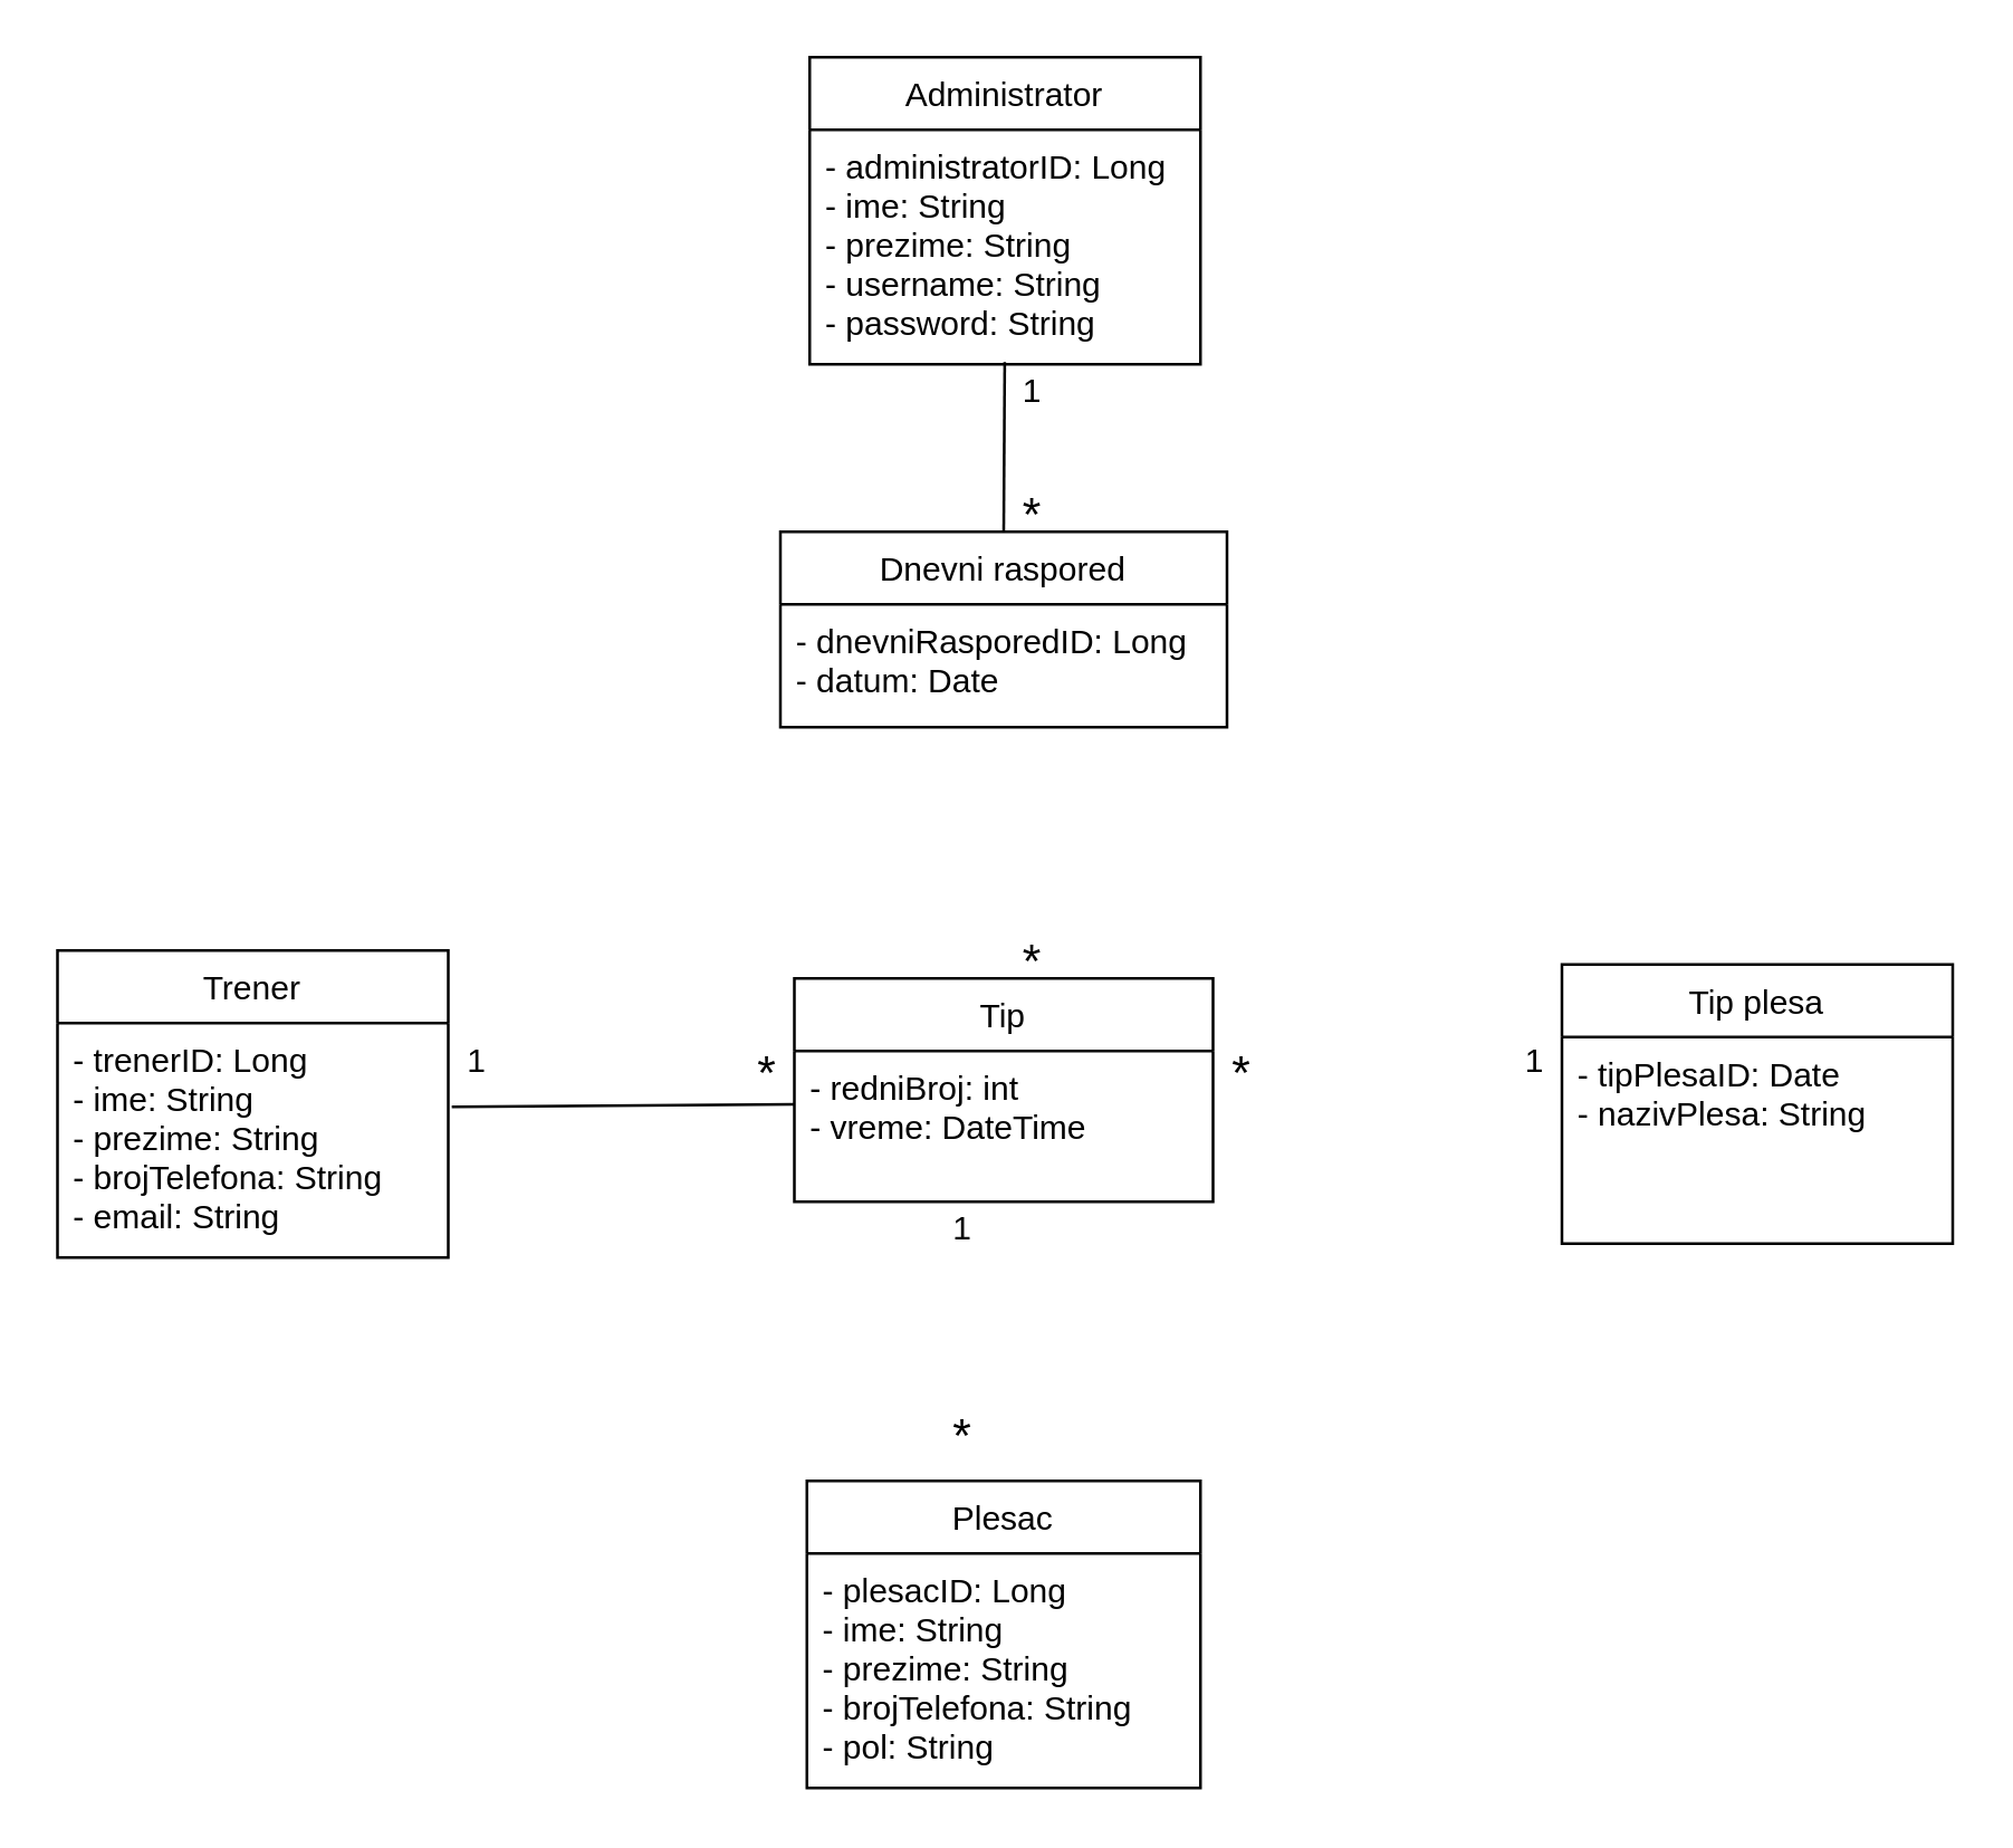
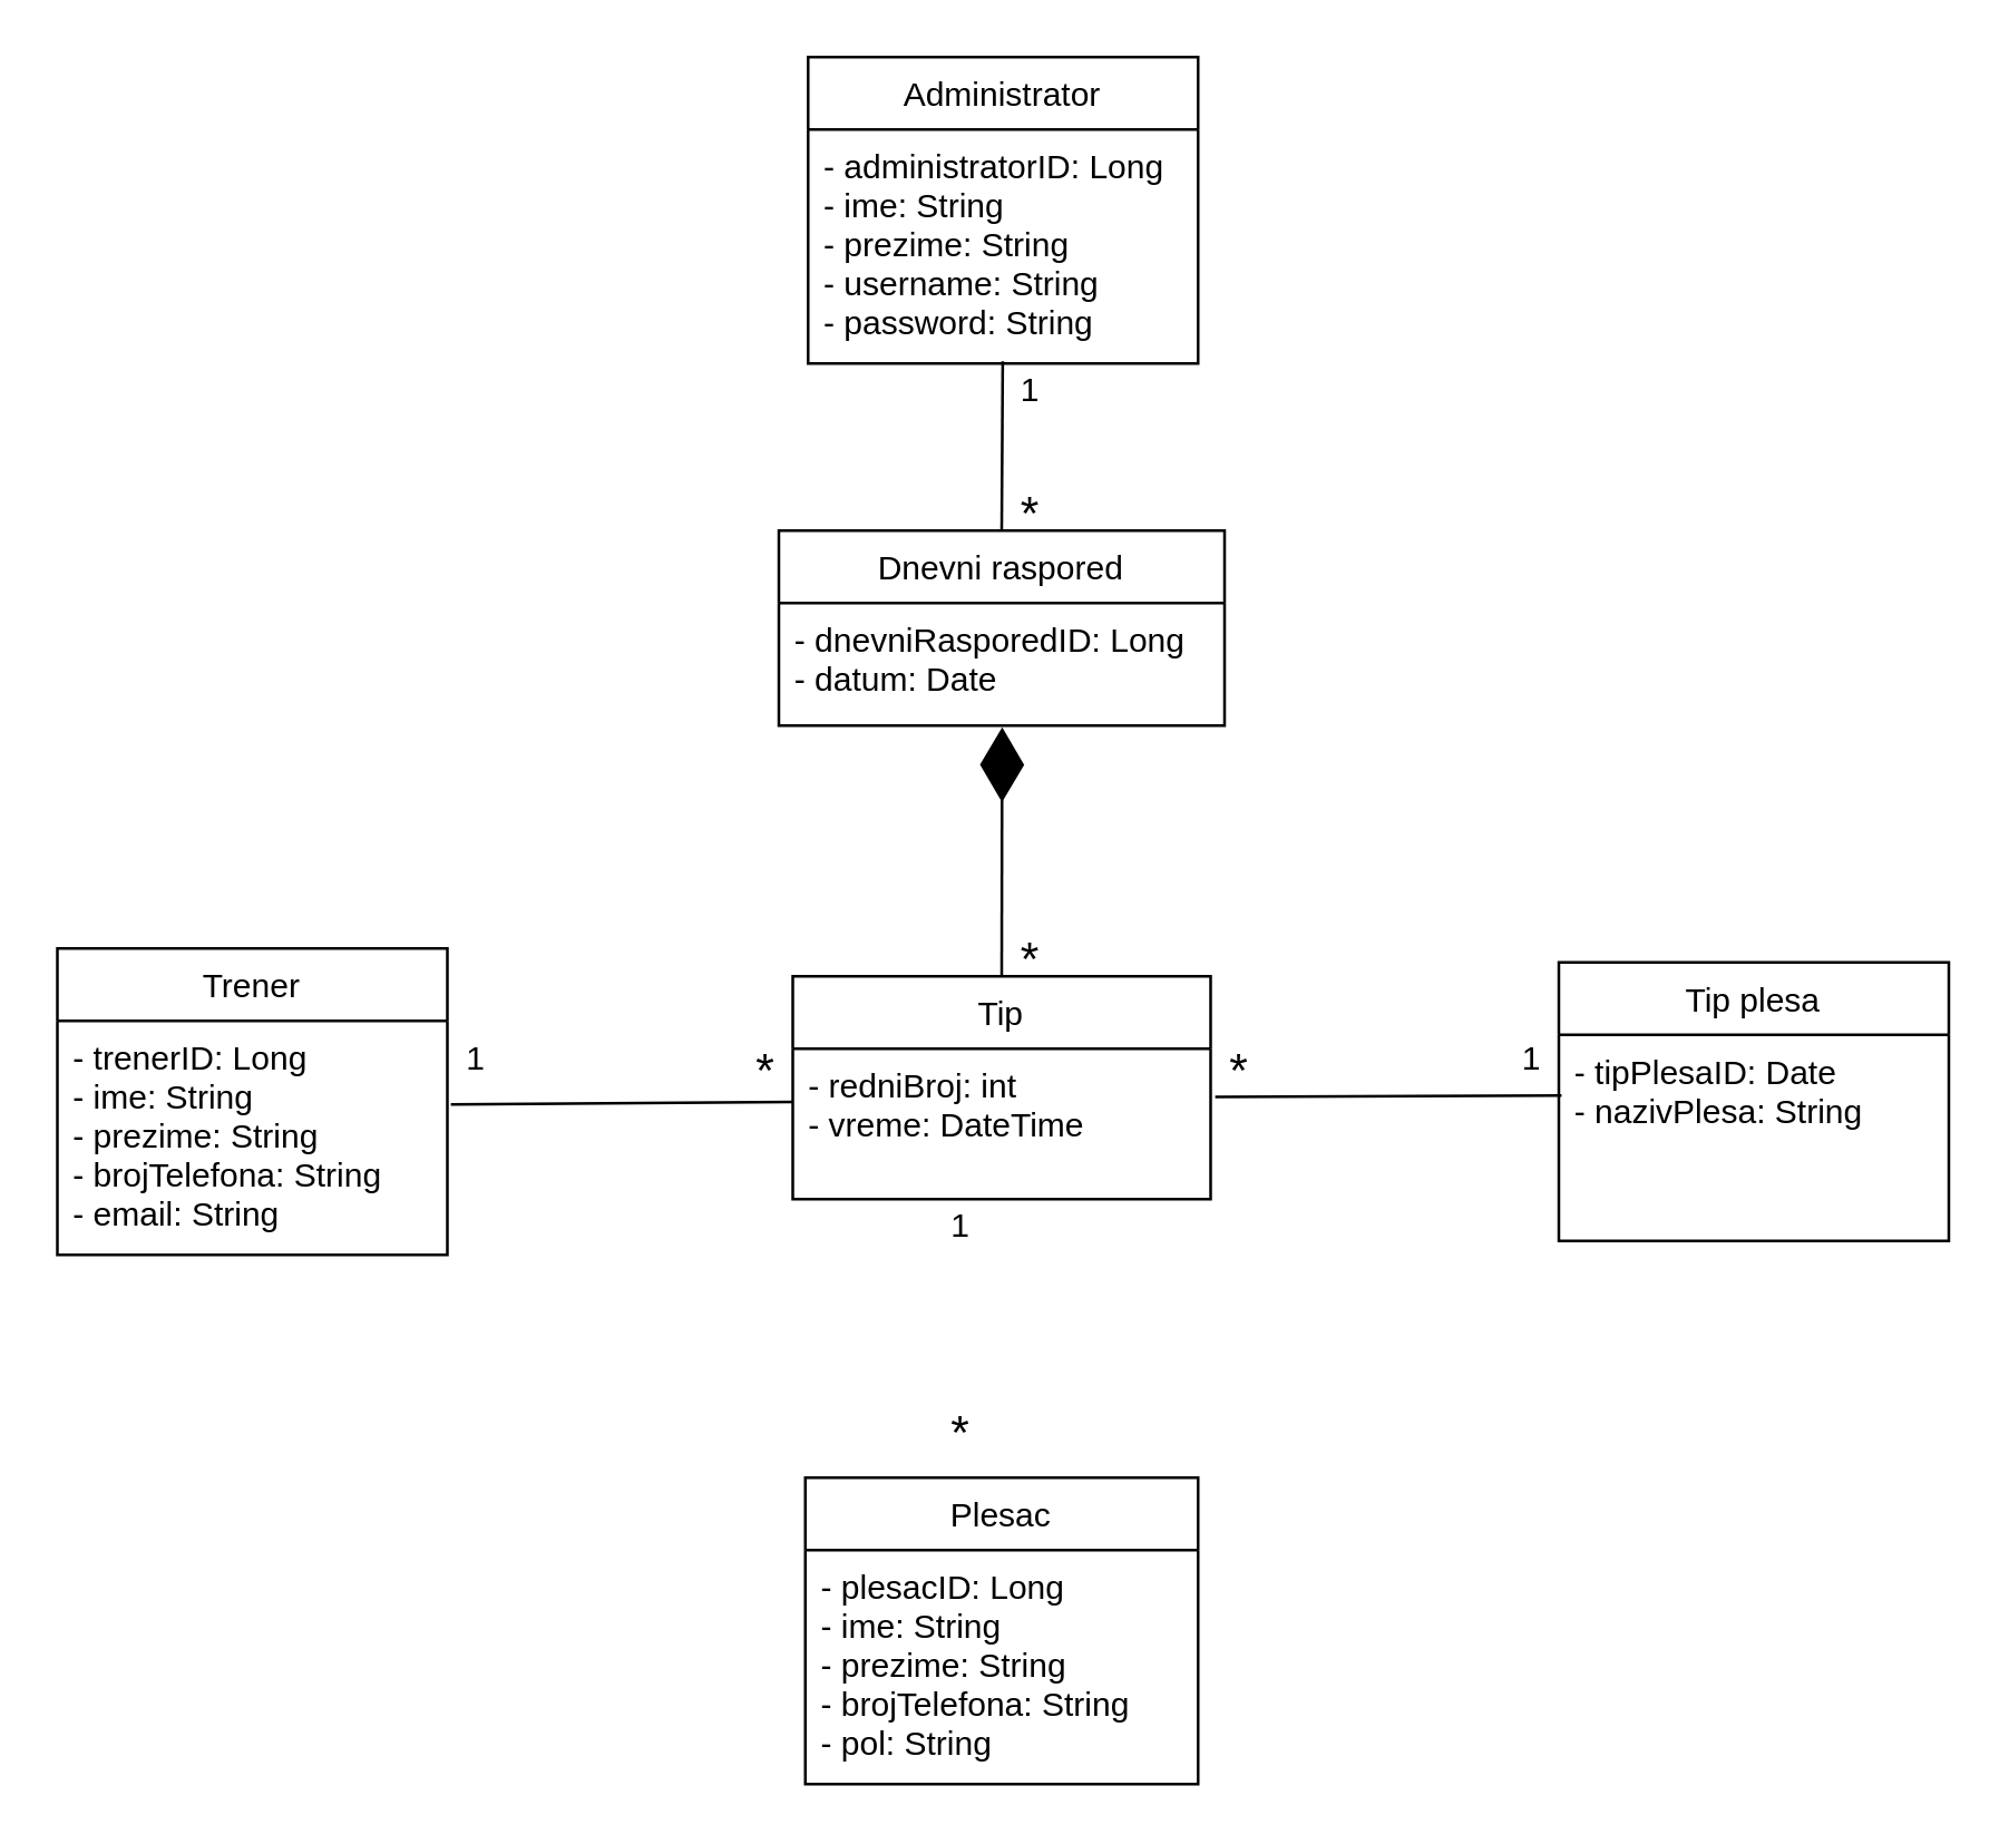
  <mxCell id="0" />
  <mxCell id="1" parent="0" />
  <mxCell id="2" value="Administrator" style="swimlane;fontStyle=0;childLayout=stackLayout;horizontal=1;startSize=26;fillColor=none;horizontalStack=0;resizeParent=1;resizeParentMax=0;resizeLast=0;collapsible=1;marginBottom=0;" parent="1" vertex="1"><mxGeometry x="289.5" y="20" width="140" height="110" as="geometry" /></mxCell>
  <mxCell id="3" value="- administratorID: Long&#10;- ime: String&#10;- prezime: String&#10;- username: String&#10;- password: String" style="text;strokeColor=none;fillColor=none;align=left;verticalAlign=top;spacingLeft=4;spacingRight=4;overflow=hidden;rotatable=0;points=[[0,0.5],[1,0.5]];portConstraint=eastwest;" parent="2" vertex="1"><mxGeometry y="26" width="140" height="84" as="geometry" /></mxCell>
  <mxCell id="4" value="Dnevni raspored" style="swimlane;fontStyle=0;childLayout=stackLayout;horizontal=1;startSize=26;fillColor=none;horizontalStack=0;resizeParent=1;resizeParentMax=0;resizeLast=0;collapsible=1;marginBottom=0;" parent="1" vertex="1"><mxGeometry x="279" y="190" width="160" height="70" as="geometry" /></mxCell>
  <mxCell id="5" value="- dnevniRasporedID: Long&#10;- datum: Date" style="text;strokeColor=none;fillColor=none;align=left;verticalAlign=top;spacingLeft=4;spacingRight=4;overflow=hidden;rotatable=0;points=[[0,0.5],[1,0.5]];portConstraint=eastwest;" parent="4" vertex="1"><mxGeometry y="26" width="160" height="44" as="geometry" /></mxCell>
  <mxCell id="6" value="Plesac" style="swimlane;fontStyle=0;childLayout=stackLayout;horizontal=1;startSize=26;fillColor=none;horizontalStack=0;resizeParent=1;resizeParentMax=0;resizeLast=0;collapsible=1;marginBottom=0;" parent="1" vertex="1"><mxGeometry x="288.5" y="530" width="141" height="110" as="geometry" /></mxCell>
  <mxCell id="7" value="- plesacID: Long&#10;- ime: String&#10;- prezime: String&#10;- brojTelefona: String&#10;- pol: String" style="text;strokeColor=none;fillColor=none;align=left;verticalAlign=top;spacingLeft=4;spacingRight=4;overflow=hidden;rotatable=0;points=[[0,0.5],[1,0.5]];portConstraint=eastwest;" parent="6" vertex="1"><mxGeometry y="26" width="141" height="84" as="geometry" /></mxCell>
  <mxCell id="8" value="Tip" style="swimlane;fontStyle=0;childLayout=stackLayout;horizontal=1;startSize=26;fillColor=none;horizontalStack=0;resizeParent=1;resizeParentMax=0;resizeLast=0;collapsible=1;marginBottom=0;" parent="1" vertex="1"><mxGeometry x="284" y="350" width="150" height="80" as="geometry" /></mxCell>
  <mxCell id="9" value="- redniBroj: int&#10;- vreme: DateTime" style="text;strokeColor=none;fillColor=none;align=left;verticalAlign=top;spacingLeft=4;spacingRight=4;overflow=hidden;rotatable=0;points=[[0,0.5],[1,0.5]];portConstraint=eastwest;" parent="8" vertex="1"><mxGeometry y="26" width="150" height="54" as="geometry" /></mxCell>
  <mxCell id="10" value="Trener" style="swimlane;fontStyle=0;childLayout=stackLayout;horizontal=1;startSize=26;fillColor=none;horizontalStack=0;resizeParent=1;resizeParentMax=0;resizeLast=0;collapsible=1;marginBottom=0;" parent="1" vertex="1"><mxGeometry x="20" y="340" width="140" height="110" as="geometry" /></mxCell>
  <mxCell id="11" value="- trenerID: Long&#10;- ime: String&#10;- prezime: String&#10;- brojTelefona: String&#10;- email: String" style="text;strokeColor=none;fillColor=none;align=left;verticalAlign=top;spacingLeft=4;spacingRight=4;overflow=hidden;rotatable=0;points=[[0,0.5],[1,0.5]];portConstraint=eastwest;" parent="10" vertex="1"><mxGeometry y="26" width="140" height="84" as="geometry" /></mxCell>
  <mxCell id="12" value="Tip plesa" style="swimlane;fontStyle=0;childLayout=stackLayout;horizontal=1;startSize=26;fillColor=none;horizontalStack=0;resizeParent=1;resizeParentMax=0;resizeLast=0;collapsible=1;marginBottom=0;" parent="1" vertex="1"><mxGeometry x="559" y="345" width="140" height="100" as="geometry" /></mxCell>
  <mxCell id="13" value="- tipPlesaID: Date&#10;- nazivPlesa: String" style="text;strokeColor=none;fillColor=none;align=left;verticalAlign=top;spacingLeft=4;spacingRight=4;overflow=hidden;rotatable=0;points=[[0,0.5],[1,0.5]];portConstraint=eastwest;" parent="12" vertex="1"><mxGeometry y="26" width="140" height="74" as="geometry" /></mxCell>
  <mxCell id="14" value="" style="endArrow=none;html=1;exitX=0.5;exitY=0;exitDx=0;exitDy=0;entryX=0.499;entryY=0.991;entryDx=0;entryDy=0;entryPerimeter=0;" parent="1" source="4" target="3" edge="1"><mxGeometry width="50" height="50" relative="1" as="geometry"><mxPoint x="289" y="290" as="sourcePoint" /><mxPoint x="349" y="150" as="targetPoint" /></mxGeometry></mxCell>
  <mxCell id="15" value="" style="endArrow=none;html=1;entryX=0.001;entryY=0.353;entryDx=0;entryDy=0;entryPerimeter=0;exitX=1.009;exitY=0.357;exitDx=0;exitDy=0;exitPerimeter=0;" parent="1" source="11" target="9" edge="1"><mxGeometry width="50" height="50" relative="1" as="geometry"><mxPoint x="199" y="395" as="sourcePoint" /><mxPoint x="259" y="403" as="targetPoint" /></mxGeometry></mxCell>
+ <mxCell id="16" value="" style="endArrow=none;html=1;entryX=1.011;entryY=0.321;entryDx=0;entryDy=0;entryPerimeter=0;exitX=0.007;exitY=0.295;exitDx=0;exitDy=0;exitPerimeter=0;" parent="1" source="13" target="9" edge="1"><mxGeometry width="50" height="50" relative="1" as="geometry"><mxPoint x="539" y="380" as="sourcePoint" /><mxPoint x="291.6" y="404.522" as="targetPoint" /></mxGeometry></mxCell>
+ <mxCell id="17" value="" style="endArrow=diamondThin;endFill=1;endSize=24;html=1;exitX=0.5;exitY=0;exitDx=0;exitDy=0;entryX=0.501;entryY=1.013;entryDx=0;entryDy=0;entryPerimeter=0;" parent="1" source="8" target="5" edge="1"><mxGeometry width="160" relative="1" as="geometry"><mxPoint x="249" y="310" as="sourcePoint" /><mxPoint x="379" y="270" as="targetPoint" /></mxGeometry></mxCell>
  <mxCell id="18" value="1" style="text;html=1;align=center;verticalAlign=middle;resizable=0;points=[];autosize=1;strokeColor=none;" parent="1" vertex="1"><mxGeometry x="359" y="130" width="20" height="20" as="geometry" /></mxCell>
  <mxCell id="19" value="1" style="text;html=1;align=center;verticalAlign=middle;resizable=0;points=[];autosize=1;strokeColor=none;" parent="1" vertex="1"><mxGeometry x="539" y="370" width="20" height="20" as="geometry" /></mxCell>
  <mxCell id="20" value="1" style="text;html=1;align=center;verticalAlign=middle;resizable=0;points=[];autosize=1;strokeColor=none;" parent="1" vertex="1"><mxGeometry x="160" y="370" width="20" height="20" as="geometry" /></mxCell>
  <mxCell id="21" value="1" style="text;html=1;align=center;verticalAlign=middle;resizable=0;points=[];autosize=1;strokeColor=none;" parent="1" vertex="1"><mxGeometry x="334" y="430" width="20" height="20" as="geometry" /></mxCell>
  <mxCell id="22" value="*" style="text;html=1;align=center;verticalAlign=middle;resizable=0;points=[];autosize=1;strokeColor=none;fontSize=17;" parent="1" vertex="1"><mxGeometry x="359" y="170" width="20" height="30" as="geometry" /></mxCell>
  <mxCell id="23" value="*" style="text;html=1;align=center;verticalAlign=middle;resizable=0;points=[];autosize=1;strokeColor=none;fontSize=17;" parent="1" vertex="1"><mxGeometry x="359" y="330" width="20" height="30" as="geometry" /></mxCell>
  <mxCell id="24" value="*" style="text;html=1;align=center;verticalAlign=middle;resizable=0;points=[];autosize=1;strokeColor=none;fontSize=17;" parent="1" vertex="1"><mxGeometry x="264" y="370" width="20" height="30" as="geometry" /></mxCell>
  <mxCell id="25" value="*" style="text;html=1;align=center;verticalAlign=middle;resizable=0;points=[];autosize=1;strokeColor=none;fontSize=17;" parent="1" vertex="1"><mxGeometry x="434" y="370" width="20" height="30" as="geometry" /></mxCell>
  <mxCell id="26" value="*" style="text;html=1;align=center;verticalAlign=middle;resizable=0;points=[];autosize=1;strokeColor=none;fontSize=17;" parent="1" vertex="1"><mxGeometry x="334" y="500" width="20" height="30" as="geometry" /></mxCell>
